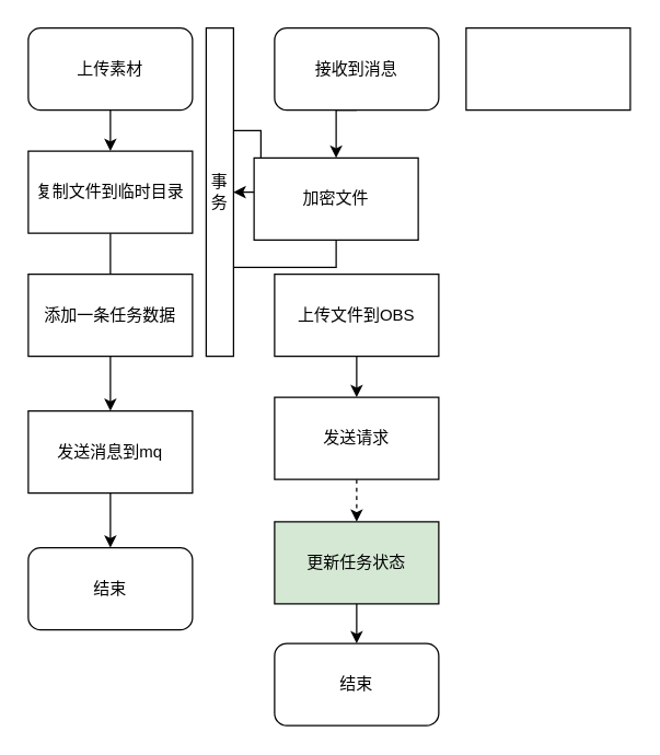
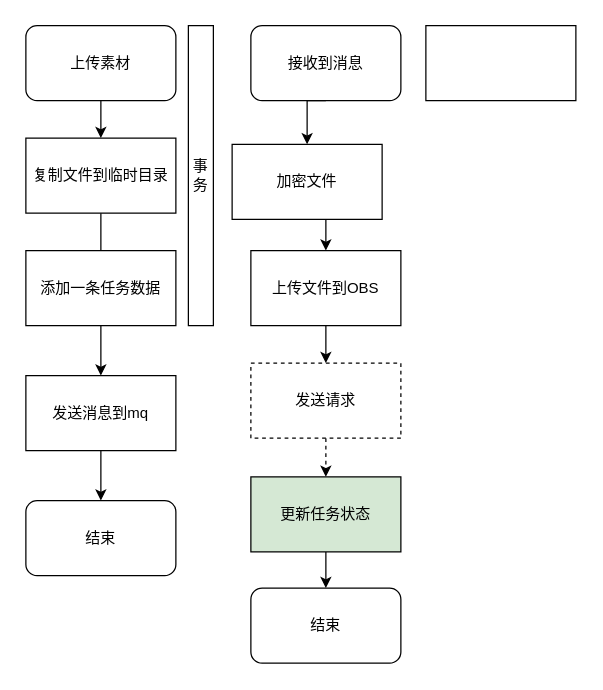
  <mxCell id="0" />
  <mxCell id="1" parent="0" />
  <mxCell id="2" style="edgeStyle=orthogonalEdgeStyle;rounded=0;orthogonalLoop=1;jettySize=auto;html=1;exitX=0.5;exitY=1;exitDx=0;exitDy=0;entryX=0.5;entryY=0;entryDx=0;entryDy=0;" edge="1" parent="1" source="3" target="7"><mxGeometry relative="1" as="geometry" /></mxCell>
  <mxCell id="3" value="上传文件到OBS" style="rounded=0;whiteSpace=wrap;html=1;" vertex="1" parent="1"><mxGeometry x="200" y="200" width="120" height="60" as="geometry" /></mxCell>
  <mxCell id="4" style="edgeStyle=orthogonalEdgeStyle;rounded=0;orthogonalLoop=1;jettySize=auto;html=1;exitX=0.5;exitY=1;exitDx=0;exitDy=0;entryX=0.5;entryY=0;entryDx=0;entryDy=0;endArrow=none;" edge="1" parent="1" source="5" target="15"><mxGeometry relative="1" as="geometry" /></mxCell>
  <mxCell id="5" value="复制文件到临时目录" style="rounded=0;whiteSpace=wrap;html=1;" vertex="1" parent="1"><mxGeometry x="20" y="110" width="120" height="60" as="geometry" /></mxCell>
  <mxCell id="6" style="edgeStyle=orthogonalEdgeStyle;rounded=0;orthogonalLoop=1;jettySize=auto;html=1;exitX=0.5;exitY=1;exitDx=0;exitDy=0;entryX=0.5;entryY=0;entryDx=0;entryDy=0;dashed=1;" edge="1" parent="1" source="7" target="17"><mxGeometry relative="1" as="geometry" /></mxCell>
- <mxCell id="7" value="发送请求" style="rounded=0;whiteSpace=wrap;html=1;" vertex="1" parent="1"><mxGeometry x="200" y="290" width="120" height="60" as="geometry" /></mxCell>
+ <mxCell id="7" value="发送请求" style="rounded=0;whiteSpace=wrap;html=1;dashed=1;" vertex="1" parent="1"><mxGeometry x="200" y="290" width="120" height="60" as="geometry" /></mxCell>
  <mxCell id="8" style="edgeStyle=orthogonalEdgeStyle;rounded=0;orthogonalLoop=1;jettySize=auto;html=1;exitX=0.5;exitY=1;exitDx=0;exitDy=0;entryX=0.5;entryY=0;entryDx=0;entryDy=0;" edge="1" parent="1" source="9" target="20"><mxGeometry relative="1" as="geometry" /></mxCell>
  <mxCell id="9" value="发送消息到mq" style="rounded=0;whiteSpace=wrap;html=1;" vertex="1" parent="1"><mxGeometry x="20" y="300" width="120" height="60" as="geometry" /></mxCell>
  <mxCell id="10" style="edgeStyle=orthogonalEdgeStyle;rounded=0;orthogonalLoop=1;jettySize=auto;html=1;exitX=0.5;exitY=1;exitDx=0;exitDy=0;entryX=0.5;entryY=0;entryDx=0;entryDy=0;" edge="1" parent="1" source="11" target="5"><mxGeometry relative="1" as="geometry" /></mxCell>
  <mxCell id="11" value="上传素材" style="rounded=1;whiteSpace=wrap;html=1;" vertex="1" parent="1"><mxGeometry x="20" y="20" width="120" height="60" as="geometry" /></mxCell>
- <mxCell id="12" style="edgeStyle=orthogonalEdgeStyle;rounded=0;orthogonalLoop=1;jettySize=auto;html=1;exitX=0.5;exitY=1;exitDx=0;exitDy=0;" edge="1" parent="1" source="13" target="21"><mxGeometry relative="1" as="geometry" /></mxCell>
+ <mxCell id="12" style="edgeStyle=orthogonalEdgeStyle;rounded=0;orthogonalLoop=1;jettySize=auto;html=1;exitX=0.5;exitY=1;exitDx=0;exitDy=0;entryX=0.5;entryY=0;entryDx=0;entryDy=0;" edge="1" parent="1" source="13" target="3"><mxGeometry relative="1" as="geometry" /></mxCell>
  <mxCell id="13" value="加密文件" style="rounded=0;whiteSpace=wrap;html=1;" vertex="1" parent="1"><mxGeometry x="185" y="115" width="120" height="60" as="geometry" /></mxCell>
  <mxCell id="14" style="edgeStyle=orthogonalEdgeStyle;rounded=0;orthogonalLoop=1;jettySize=auto;html=1;exitX=0.5;exitY=1;exitDx=0;exitDy=0;" edge="1" parent="1" source="15" target="9"><mxGeometry relative="1" as="geometry" /></mxCell>
  <mxCell id="15" value="添加一条任务数据" style="rounded=0;whiteSpace=wrap;html=1;" vertex="1" parent="1"><mxGeometry x="20" y="200" width="120" height="60" as="geometry" /></mxCell>
  <mxCell id="16" style="edgeStyle=orthogonalEdgeStyle;rounded=0;orthogonalLoop=1;jettySize=auto;html=1;exitX=0.5;exitY=1;exitDx=0;exitDy=0;entryX=0.5;entryY=0;entryDx=0;entryDy=0;" edge="1" parent="1" source="17" target="19"><mxGeometry relative="1" as="geometry" /></mxCell>
  <mxCell id="17" value="更新任务状态" style="rounded=0;whiteSpace=wrap;html=1;fillColor=#d5e8d4;" vertex="1" parent="1"><mxGeometry x="200" y="381" width="120" height="60" as="geometry" /></mxCell>
  <mxCell id="18" value="" style="rounded=0;whiteSpace=wrap;html=1;" vertex="1" parent="1"><mxGeometry x="340" y="20" width="120" height="60" as="geometry" /></mxCell>
  <mxCell id="19" value="结束" style="rounded=1;whiteSpace=wrap;html=1;" vertex="1" parent="1"><mxGeometry x="200" y="470" width="120" height="60" as="geometry" /></mxCell>
  <mxCell id="20" value="结束" style="rounded=1;whiteSpace=wrap;html=1;" vertex="1" parent="1"><mxGeometry x="20" y="400" width="120" height="60" as="geometry" /></mxCell>
  <mxCell id="21" value="事务" style="rounded=0;whiteSpace=wrap;html=1;" vertex="1" parent="1"><mxGeometry x="150" y="20" width="20" height="240" as="geometry" /></mxCell>
  <mxCell id="22" style="edgeStyle=orthogonalEdgeStyle;rounded=0;orthogonalLoop=1;jettySize=auto;html=1;exitX=0.5;exitY=1;exitDx=0;exitDy=0;entryX=0.5;entryY=0;entryDx=0;entryDy=0;" edge="1" parent="1" source="23" target="13"><mxGeometry relative="1" as="geometry" /></mxCell>
  <mxCell id="23" value="接收到消息" style="rounded=1;whiteSpace=wrap;html=1;" vertex="1" parent="1"><mxGeometry x="200" y="20" width="120" height="60" as="geometry" /></mxCell>
